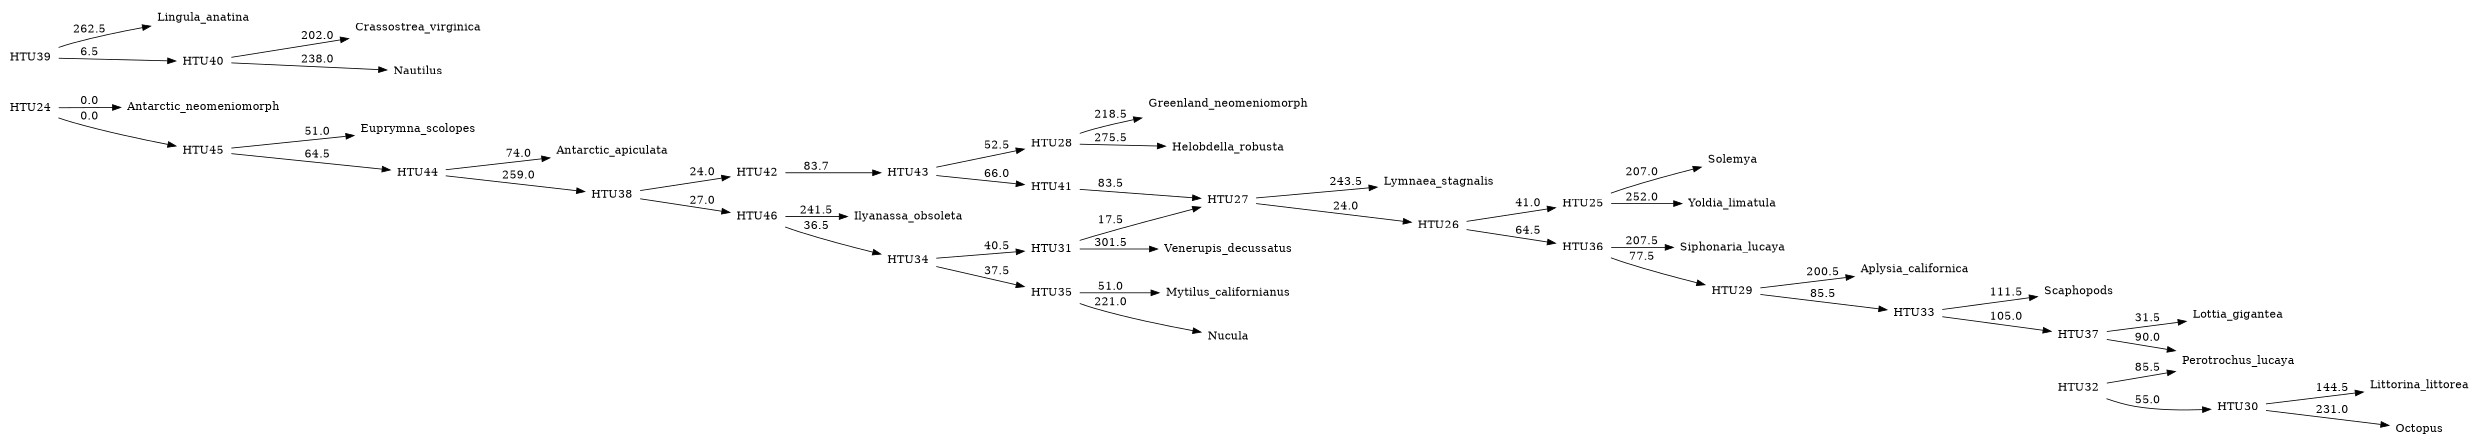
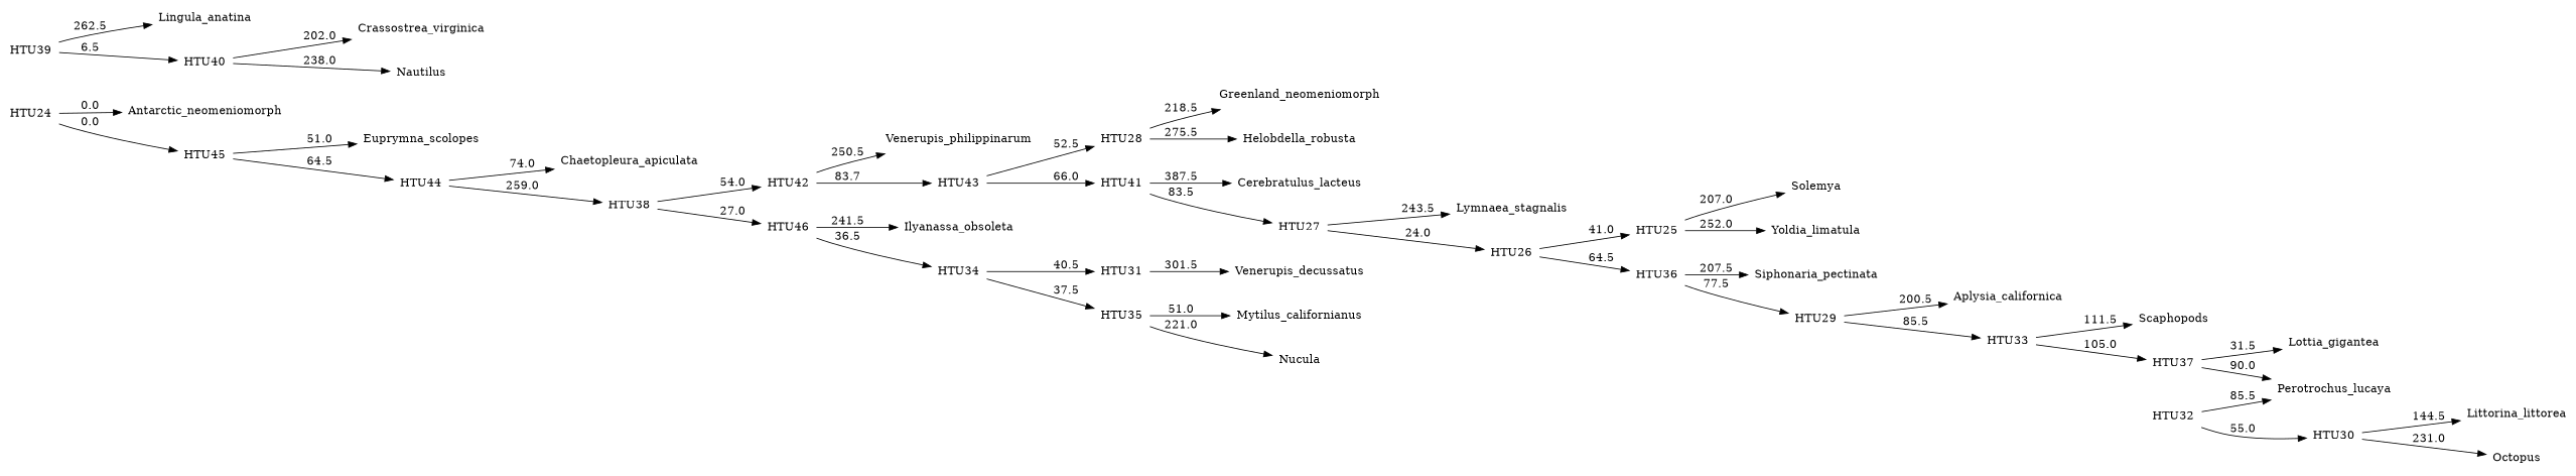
  digraph {
    rankdir=LR
    node [shape=none]
    n1 [label=Antarctic_neomeniomorph]
    n2 [label=Aplysia_californica]
-   n4 [label=Antarctic_apiculata]
+   n3 [label=Cerebratulus_lacteus]
+   n4 [label=Chaetopleura_apiculata]
    n5 [label=Crassostrea_virginica]
    n6 [label=Euprymna_scolopes]
    n7 [label=Greenland_neomeniomorph]
    n8 [label=Helobdella_robusta]
    n9 [label=Ilyanassa_obsoleta]
    n10 [label=Lingula_anatina]
    n11 [label=Littorina_littorea]
    n12 [label=Lottia_gigantea]
    n13 [label=Lymnaea_stagnalis]
    n14 [label=Mytilus_californianus]
    n15 [label=Nautilus]
    n16 [label=Nucula]
    n17 [label=Octopus]
    n18 [label=Perotrochus_lucaya]
    n19 [label=Scaphopods]
-   n20 [label=Siphonaria_lucaya]
+   n20 [label=Siphonaria_pectinata]
    n21 [label=Solemya]
    n22 [label=Venerupis_decussatus]
+   n23 [label=Venerupis_philippinarum]
    n24 [label=Yoldia_limatula]
    n25 [label=HTU24]
    n26 [label=HTU45]
    n27 [label=HTU44]
    n28 [label=HTU25]
    n29 [label=HTU26]
    n30 [label=HTU36]
    n31 [label=HTU29]
    n32 [label=HTU27]
    n33 [label=HTU28]
    n34 [label=HTU33]
    n35 [label=HTU37]
    n36 [label=HTU30]
    n37 [label=HTU31]
    n38 [label=HTU32]
    n39 [label=HTU34]
    n40 [label=HTU35]
    n41 [label=HTU38]
    n42 [label=HTU42]
    n43 [label=HTU46]
    n44 [label=HTU43]
    n45 [label=HTU39]
    n46 [label=HTU40]
    n47 [label=HTU41]
    n25 -> n1 [label=0.0]
    n25 -> n26 [label=0.0]
    n26 -> n6 [label=51.0]
    n26 -> n27 [label=64.5]
    n27 -> n4 [label=74.0]
    n27 -> n41 [label=259.0]
    n28 -> n21 [label=207.0]
    n28 -> n24 [label=252.0]
    n29 -> n28 [label=41.0]
    n29 -> n30 [label=64.5]
    n30 -> n20 [label=207.5]
    n30 -> n31 [label=77.5]
    n31 -> n2 [label=200.5]
    n31 -> n34 [label=85.5]
    n32 -> n13 [label=243.5]
    n32 -> n29 [label=24.0]
    n33 -> n7 [label=218.5]
    n33 -> n8 [label=275.5]
    n34 -> n19 [label=111.5]
    n34 -> n35 [label=105.0]
    n35 -> n12 [label=31.5]
    n35 -> n18 [label=90.0]
    n36 -> n11 [label=144.5]
    n36 -> n17 [label=231.0]
    n37 -> n22 [label=301.5]
-   n37 -> n32 [label=17.5]
    n38 -> n18 [label=85.5]
    n38 -> n36 [label=55.0]
    n39 -> n37 [label=40.5]
    n39 -> n40 [label=37.5]
    n40 -> n14 [label=51.0]
    n40 -> n16 [label=221.0]
-   n41 -> n42 [label=24.0]
+   n41 -> n42 [label=54.0]
    n41 -> n43 [label=27.0]
+   n42 -> n23 [label=250.5]
    n42 -> n44 [label=83.7]
    n43 -> n9 [label=241.5]
    n43 -> n39 [label=36.5]
    n44 -> n33 [label=52.5]
    n44 -> n47 [label=66.0]
    n45 -> n10 [label=262.5]
    n45 -> n46 [label=6.5]
    n46 -> n5 [label=202.0]
    n46 -> n15 [label=238.0]
+   n47 -> n3 [label=387.5]
    n47 -> n32 [label=83.5]
  }
